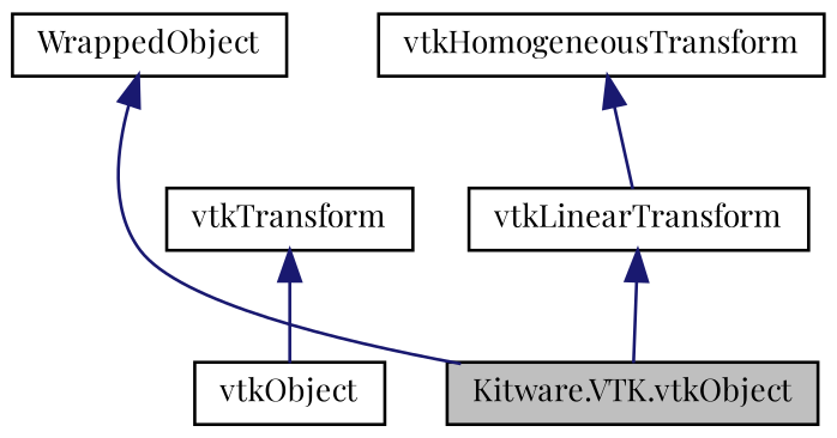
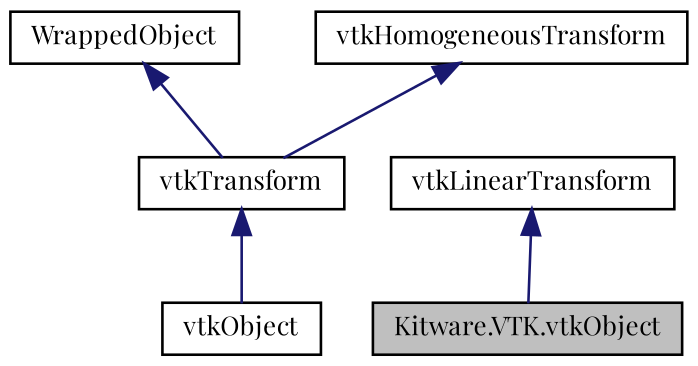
  digraph {
    fontname="Playfair Display"
    node [color=black fontname="Playfair Display" fontsize=10 shape=record]
    edge [color=midnightblue dir=back fontname="Playfair Display" fontsize=10 labelfontname=FreeSans labelfontsize=10 style=solid]
    n1 [fillcolor=grey75 fontcolor=black height=0.2 label="Kitware.VTK.vtkObject" style=filled width=0.4]
    n2 [height=0.2 label=vtkLinearTransform width=0.4]
    n3 [height=0.2 label=vtkHomogeneousTransform width=0.4]
    n4 [height=0.2 label=vtkObject width=0.4]
    n5 [height=0.2 label=vtkTransform width=0.4]
    n6 [height=0.2 label=WrappedObject width=0.4]
    n2 -> n1
-   n3 -> n2
+   n3 -> n5
    n5 -> n4
-   n6 -> n1
+   n6 -> n5
  }
